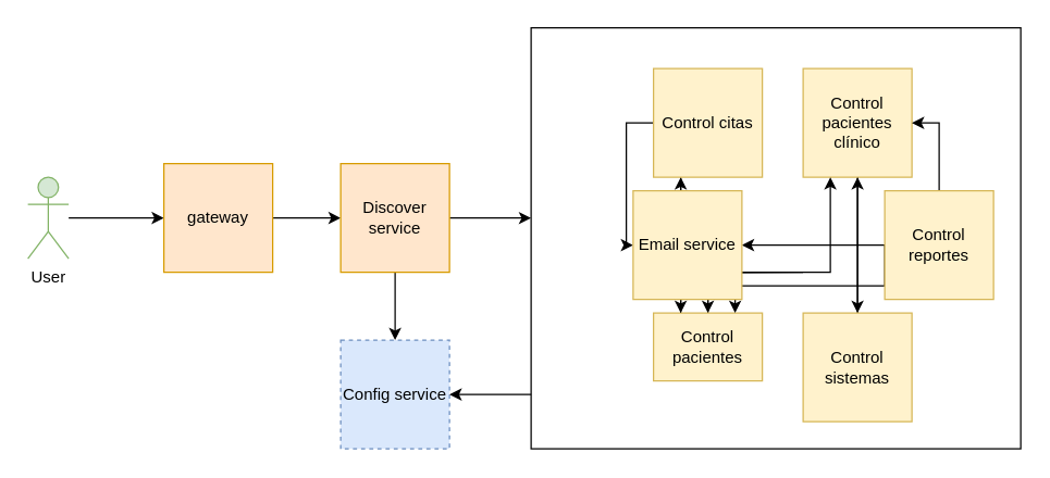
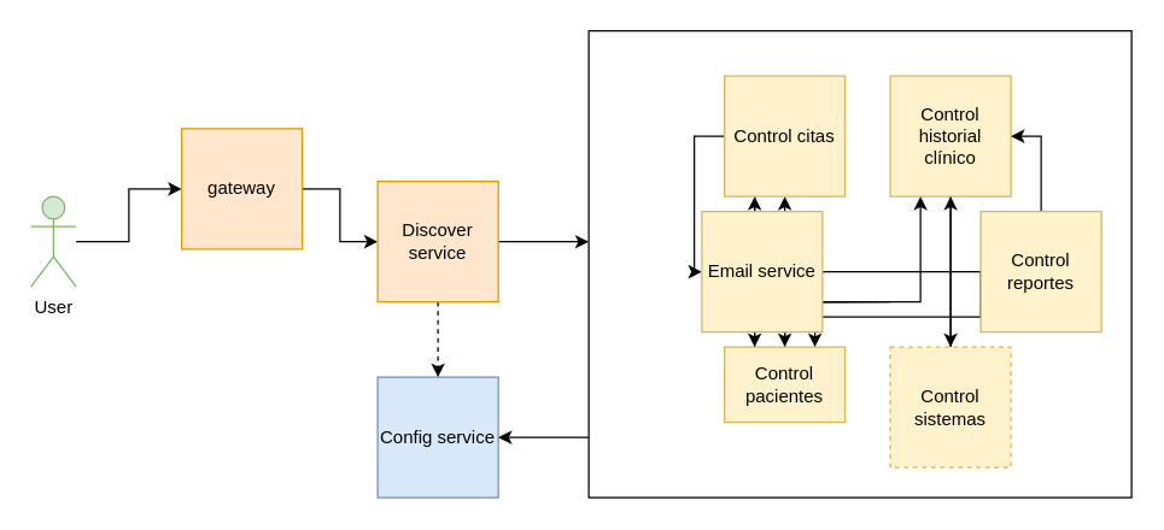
  <mxCell id="0" />
  <mxCell id="1" parent="0" />
  <mxCell id="2" value="" style="rounded=0;whiteSpace=wrap;html=1;fillColor=none;" vertex="1" parent="1"><mxGeometry x="390" y="20" width="360" height="310" as="geometry" /></mxCell>
  <mxCell id="3" style="edgeStyle=orthogonalEdgeStyle;rounded=0;orthogonalLoop=1;jettySize=auto;html=1;" edge="1" parent="1" target="8"><mxGeometry relative="1" as="geometry"><mxPoint x="590" y="200" as="sourcePoint" /><mxPoint x="520" y="340" as="targetPoint" /></mxGeometry></mxCell>
  <mxCell id="4" style="edgeStyle=orthogonalEdgeStyle;rounded=0;orthogonalLoop=1;jettySize=auto;html=1;" edge="1" parent="1" source="5" target="18"><mxGeometry relative="1" as="geometry" /></mxCell>
- <mxCell id="5" value="Control pacientes clínico" style="whiteSpace=wrap;html=1;aspect=fixed;fillColor=#fff2cc;strokeColor=#d6b656;" vertex="1" parent="1"><mxGeometry x="590" y="50" width="80" height="80" as="geometry" /></mxCell>
+ <mxCell id="5" value="Control historial clínico" style="whiteSpace=wrap;html=1;aspect=fixed;fillColor=#fff2cc;strokeColor=#d6b656;" vertex="1" parent="1"><mxGeometry x="590" y="50" width="80" height="80" as="geometry" /></mxCell>
  <mxCell id="6" style="edgeStyle=orthogonalEdgeStyle;rounded=0;orthogonalLoop=1;jettySize=auto;html=1;" edge="1" parent="1" source="8"><mxGeometry relative="1" as="geometry"><mxPoint x="610" y="130" as="targetPoint" /><Array as="points"><mxPoint x="520" y="200" /><mxPoint x="610" y="200" /><mxPoint x="610" y="130" /></Array></mxGeometry></mxCell>
  <mxCell id="7" style="edgeStyle=orthogonalEdgeStyle;rounded=0;orthogonalLoop=1;jettySize=auto;html=1;entryX=0.25;entryY=1;entryDx=0;entryDy=0;" edge="1" parent="1" source="8" target="15"><mxGeometry relative="1" as="geometry"><Array as="points"><mxPoint x="500" y="210" /><mxPoint x="500" y="210" /></Array></mxGeometry></mxCell>
  <mxCell id="8" value="Control pacientes" style="whiteSpace=wrap;html=1;aspect=fixed;fillColor=#fff2cc;strokeColor=#d6b656;" vertex="1" parent="1"><mxGeometry x="480" y="230" width="80" height="50" as="geometry" /></mxCell>
  <mxCell id="9" style="edgeStyle=orthogonalEdgeStyle;rounded=0;orthogonalLoop=1;jettySize=auto;html=1;entryX=1;entryY=0.5;entryDx=0;entryDy=0;" edge="1" parent="1" source="12" target="5"><mxGeometry relative="1" as="geometry" /></mxCell>
- <mxCell id="10" style="edgeStyle=orthogonalEdgeStyle;rounded=0;orthogonalLoop=1;jettySize=auto;html=1;" edge="1" parent="1" source="12" target="16"><mxGeometry relative="1" as="geometry" /></mxCell>
+ <mxCell id="10" style="edgeStyle=orthogonalEdgeStyle;rounded=0;orthogonalLoop=1;jettySize=auto;html=1;entryX=0.5;entryY=1;entryDx=0;entryDy=0;" edge="1" parent="1" source="12" target="15"><mxGeometry relative="1" as="geometry" /></mxCell>
  <mxCell id="11" style="edgeStyle=orthogonalEdgeStyle;rounded=0;orthogonalLoop=1;jettySize=auto;html=1;exitX=0;exitY=0.5;exitDx=0;exitDy=0;entryX=0.75;entryY=0;entryDx=0;entryDy=0;" edge="1" parent="1" source="12" target="8"><mxGeometry relative="1" as="geometry"><Array as="points"><mxPoint x="650" y="210" /><mxPoint x="540" y="210" /></Array></mxGeometry></mxCell>
  <mxCell id="12" value="Control reportes" style="whiteSpace=wrap;html=1;aspect=fixed;fillColor=#fff2cc;strokeColor=#d6b656;" vertex="1" parent="1"><mxGeometry x="650" y="140" width="80" height="80" as="geometry" /></mxCell>
  <mxCell id="13" style="edgeStyle=orthogonalEdgeStyle;rounded=0;orthogonalLoop=1;jettySize=auto;html=1;" edge="1" parent="1" source="15" target="16"><mxGeometry relative="1" as="geometry"><Array as="points"><mxPoint x="460" y="90" /></Array></mxGeometry></mxCell>
  <mxCell id="14" style="edgeStyle=orthogonalEdgeStyle;rounded=0;orthogonalLoop=1;jettySize=auto;html=1;entryX=0.25;entryY=0;entryDx=0;entryDy=0;" edge="1" parent="1" source="15" target="8"><mxGeometry relative="1" as="geometry"><Array as="points"><mxPoint x="500" y="150" /><mxPoint x="500" y="150" /></Array></mxGeometry></mxCell>
  <mxCell id="15" value="Control citas" style="whiteSpace=wrap;html=1;aspect=fixed;fillColor=#fff2cc;strokeColor=#d6b656;" vertex="1" parent="1"><mxGeometry x="480" y="50" width="80" height="80" as="geometry" /></mxCell>
  <mxCell id="16" value="Email service" style="whiteSpace=wrap;html=1;aspect=fixed;fillColor=#fff2cc;strokeColor=#d6b656;" vertex="1" parent="1"><mxGeometry x="465" y="140" width="80" height="80" as="geometry" /></mxCell>
  <mxCell id="17" style="edgeStyle=orthogonalEdgeStyle;rounded=0;orthogonalLoop=1;jettySize=auto;html=1;entryX=0.5;entryY=1;entryDx=0;entryDy=0;" edge="1" parent="1" source="18" target="5"><mxGeometry relative="1" as="geometry" /></mxCell>
- <mxCell id="18" value="Control sistemas" style="whiteSpace=wrap;html=1;aspect=fixed;fillColor=#fff2cc;strokeColor=#d6b656;" vertex="1" parent="1"><mxGeometry x="590" y="230" width="80" height="80" as="geometry" /></mxCell>
- <mxCell id="19" value="Config service" style="whiteSpace=wrap;html=1;aspect=fixed;fillColor=#dae8fc;strokeColor=#6c8ebf;dashed=1;" vertex="1" parent="1"><mxGeometry x="250" y="250" width="80" height="80" as="geometry" /></mxCell>
+ <mxCell id="18" value="Control sistemas" style="whiteSpace=wrap;html=1;aspect=fixed;fillColor=#fff2cc;strokeColor=#d6b656;dashed=1;" vertex="1" parent="1"><mxGeometry x="590" y="230" width="80" height="80" as="geometry" /></mxCell>
+ <mxCell id="19" value="Config service" style="whiteSpace=wrap;html=1;aspect=fixed;fillColor=#dae8fc;strokeColor=#6c8ebf;" vertex="1" parent="1"><mxGeometry x="250" y="250" width="80" height="80" as="geometry" /></mxCell>
  <mxCell id="20" value="" style="edgeStyle=orthogonalEdgeStyle;rounded=0;orthogonalLoop=1;jettySize=auto;html=1;" edge="1" parent="1" source="21" target="23"><mxGeometry relative="1" as="geometry" /></mxCell>
  <mxCell id="21" value="User" style="shape=umlActor;verticalLabelPosition=bottom;verticalAlign=top;html=1;outlineConnect=0;fillColor=#d5e8d4;strokeColor=#82b366;" vertex="1" parent="1"><mxGeometry x="20" y="130" width="30" height="60" as="geometry" /></mxCell>
  <mxCell id="22" value="" style="edgeStyle=orthogonalEdgeStyle;rounded=0;orthogonalLoop=1;jettySize=auto;html=1;" edge="1" parent="1" source="23" target="26"><mxGeometry relative="1" as="geometry" /></mxCell>
- <mxCell id="23" value="gateway" style="whiteSpace=wrap;html=1;aspect=fixed;fillColor=#ffe6cc;strokeColor=#d79b00;" vertex="1" parent="1"><mxGeometry x="120" y="120" width="80" height="80" as="geometry" /></mxCell>
+ <mxCell id="23" value="gateway" style="whiteSpace=wrap;html=1;aspect=fixed;fillColor=#ffe6cc;strokeColor=#d79b00;" vertex="1" parent="1"><mxGeometry x="120" y="85" width="80" height="80" as="geometry" /></mxCell>
  <mxCell id="24" style="edgeStyle=orthogonalEdgeStyle;rounded=0;orthogonalLoop=1;jettySize=auto;html=1;entryX=0;entryY=0.452;entryDx=0;entryDy=0;entryPerimeter=0;" edge="1" parent="1" source="26" target="2"><mxGeometry relative="1" as="geometry" /></mxCell>
- <mxCell id="25" style="edgeStyle=orthogonalEdgeStyle;rounded=0;orthogonalLoop=1;jettySize=auto;html=1;" edge="1" parent="1" source="26" target="19"><mxGeometry relative="1" as="geometry" /></mxCell>
+ <mxCell id="25" style="edgeStyle=orthogonalEdgeStyle;rounded=0;orthogonalLoop=1;jettySize=auto;html=1;dashed=1;" edge="1" parent="1" source="26" target="19"><mxGeometry relative="1" as="geometry" /></mxCell>
  <mxCell id="26" value="Discover service" style="whiteSpace=wrap;html=1;aspect=fixed;fillColor=#ffe6cc;strokeColor=#d79b00;" vertex="1" parent="1"><mxGeometry x="250" y="120" width="80" height="80" as="geometry" /></mxCell>
  <mxCell id="27" style="edgeStyle=orthogonalEdgeStyle;rounded=0;orthogonalLoop=1;jettySize=auto;html=1;entryX=1;entryY=0.5;entryDx=0;entryDy=0;" edge="1" parent="1" source="2" target="19"><mxGeometry relative="1" as="geometry"><Array as="points"><mxPoint x="380" y="290" /><mxPoint x="380" y="290" /></Array></mxGeometry></mxCell>
